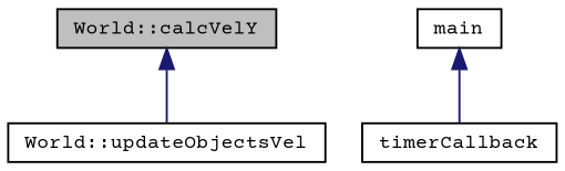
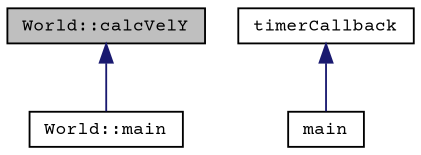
  digraph {
    fontname="Courier Prime"
    rankdir=TB
    node [color=black fillcolor=white fontname="Courier Prime" fontsize=10 shape=record style=filled]
    edge [color=midnightblue dir=back fontname="Courier Prime" fontsize=10 labelfontname=FreeSans labelfontsize=10 style=solid]
    n1 [fillcolor=grey75 fontcolor=black height=0.2 label="World::calcVelY" width=0.4]
-   n2 [height=0.2 label="World::updateObjectsVel" width=0.4]
+   n2 [height=0.2 label="World::main" width=0.4]
    n3 [height=0.2 label=timerCallback width=0.4]
    n4 [height=0.2 label=main width=0.4]
    n1 -> n2
-   n4 -> n3
+   n3 -> n4
  }
